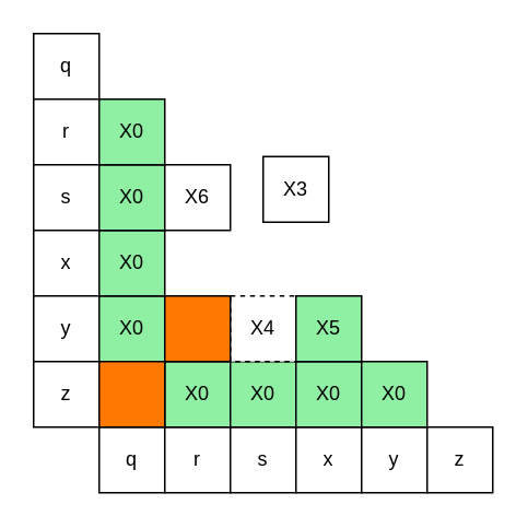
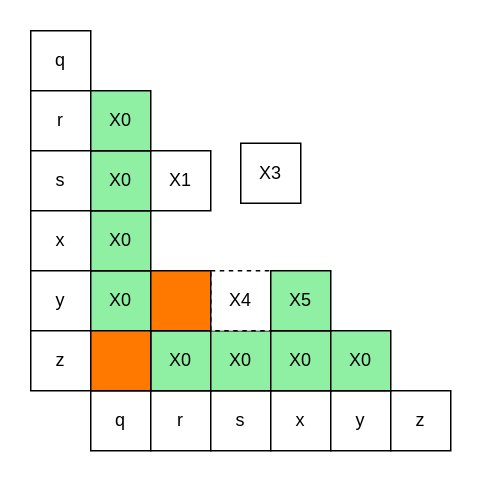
  <mxCell id="0" />
  <mxCell id="1" parent="0" />
  <mxCell id="2" value="q" style="whiteSpace=wrap;html=1;aspect=fixed;" vertex="1" parent="1"><mxGeometry x="20" y="20" width="40" height="40" as="geometry" /></mxCell>
  <mxCell id="3" value="r" style="whiteSpace=wrap;html=1;aspect=fixed;" vertex="1" parent="1"><mxGeometry x="20" y="60" width="40" height="40" as="geometry" /></mxCell>
  <mxCell id="4" value="s" style="whiteSpace=wrap;html=1;aspect=fixed;" vertex="1" parent="1"><mxGeometry x="20" y="100" width="40" height="40" as="geometry" /></mxCell>
  <mxCell id="5" value="x" style="whiteSpace=wrap;html=1;aspect=fixed;" vertex="1" parent="1"><mxGeometry x="20" y="140" width="40" height="40" as="geometry" /></mxCell>
  <mxCell id="6" value="y" style="whiteSpace=wrap;html=1;aspect=fixed;" vertex="1" parent="1"><mxGeometry x="20" y="180" width="40" height="40" as="geometry" /></mxCell>
  <mxCell id="7" value="z" style="whiteSpace=wrap;html=1;aspect=fixed;" vertex="1" parent="1"><mxGeometry x="20" y="220" width="40" height="40" as="geometry" /></mxCell>
  <mxCell id="8" value="q" style="whiteSpace=wrap;html=1;aspect=fixed;" vertex="1" parent="1"><mxGeometry x="60" y="260" width="40" height="40" as="geometry" /></mxCell>
  <mxCell id="9" value="r" style="whiteSpace=wrap;html=1;aspect=fixed;" vertex="1" parent="1"><mxGeometry x="100" y="260" width="40" height="40" as="geometry" /></mxCell>
  <mxCell id="10" value="s" style="whiteSpace=wrap;html=1;aspect=fixed;" vertex="1" parent="1"><mxGeometry x="140" y="260" width="40" height="40" as="geometry" /></mxCell>
  <mxCell id="11" value="x" style="whiteSpace=wrap;html=1;aspect=fixed;" vertex="1" parent="1"><mxGeometry x="180" y="260" width="40" height="40" as="geometry" /></mxCell>
  <mxCell id="12" value="y" style="whiteSpace=wrap;html=1;aspect=fixed;" vertex="1" parent="1"><mxGeometry x="220" y="260" width="40" height="40" as="geometry" /></mxCell>
  <mxCell id="13" value="z" style="whiteSpace=wrap;html=1;aspect=fixed;" vertex="1" parent="1"><mxGeometry x="260" y="260" width="40" height="40" as="geometry" /></mxCell>
  <mxCell id="14" value="X0" style="whiteSpace=wrap;html=1;aspect=fixed;fillColor=#8ff0a4;" vertex="1" parent="1"><mxGeometry x="100" y="220" width="40" height="40" as="geometry" /></mxCell>
  <mxCell id="15" value="X0" style="whiteSpace=wrap;html=1;aspect=fixed;fillColor=#8ff0a4;" vertex="1" parent="1"><mxGeometry x="140" y="220" width="40" height="40" as="geometry" /></mxCell>
  <mxCell id="16" value="X0" style="whiteSpace=wrap;html=1;aspect=fixed;fillColor=#8ff0a4;" vertex="1" parent="1"><mxGeometry x="180" y="220" width="40" height="40" as="geometry" /></mxCell>
  <mxCell id="17" value="X0" style="whiteSpace=wrap;html=1;aspect=fixed;fillColor=#8ff0a4;" vertex="1" parent="1"><mxGeometry x="220" y="220" width="40" height="40" as="geometry" /></mxCell>
  <mxCell id="18" value="X0" style="whiteSpace=wrap;html=1;aspect=fixed;fillColor=#8ff0a4;" vertex="1" parent="1"><mxGeometry x="60" y="180" width="40" height="40" as="geometry" /></mxCell>
  <mxCell id="19" value="X4" style="whiteSpace=wrap;html=1;aspect=fixed;dashed=1;" vertex="1" parent="1"><mxGeometry x="140" y="180" width="40" height="40" as="geometry" /></mxCell>
  <mxCell id="20" value="X5" style="whiteSpace=wrap;html=1;aspect=fixed;fillColor=#8ff0a4;" vertex="1" parent="1"><mxGeometry x="180" y="180" width="40" height="40" as="geometry" /></mxCell>
  <mxCell id="21" value="X0" style="whiteSpace=wrap;html=1;aspect=fixed;fillColor=#8ff0a4;" vertex="1" parent="1"><mxGeometry x="60" y="140" width="40" height="40" as="geometry" /></mxCell>
  <mxCell id="22" value="X3" style="whiteSpace=wrap;html=1;aspect=fixed;" vertex="1" parent="1"><mxGeometry x="160" y="95" width="40" height="40" as="geometry" /></mxCell>
  <mxCell id="23" value="X0" style="whiteSpace=wrap;html=1;aspect=fixed;fillColor=#8ff0a4;" vertex="1" parent="1"><mxGeometry x="60" y="100" width="40" height="40" as="geometry" /></mxCell>
- <mxCell id="24" value="X6" style="whiteSpace=wrap;html=1;aspect=fixed;" vertex="1" parent="1"><mxGeometry x="100" y="100" width="40" height="40" as="geometry" /></mxCell>
+ <mxCell id="24" value="X1" style="whiteSpace=wrap;html=1;aspect=fixed;" vertex="1" parent="1"><mxGeometry x="100" y="100" width="40" height="40" as="geometry" /></mxCell>
  <mxCell id="25" value="X0" style="whiteSpace=wrap;html=1;aspect=fixed;fillColor=#8ff0a4;" vertex="1" parent="1"><mxGeometry x="60" y="60" width="40" height="40" as="geometry" /></mxCell>
  <mxCell id="26" value="" style="whiteSpace=wrap;html=1;aspect=fixed;fillColor=#ff7800;" vertex="1" parent="1"><mxGeometry x="60" y="220" width="40" height="40" as="geometry" /></mxCell>
  <mxCell id="27" value="" style="whiteSpace=wrap;html=1;aspect=fixed;fillColor=#ff7800;" vertex="1" parent="1"><mxGeometry x="100" y="180" width="40" height="40" as="geometry" /></mxCell>
